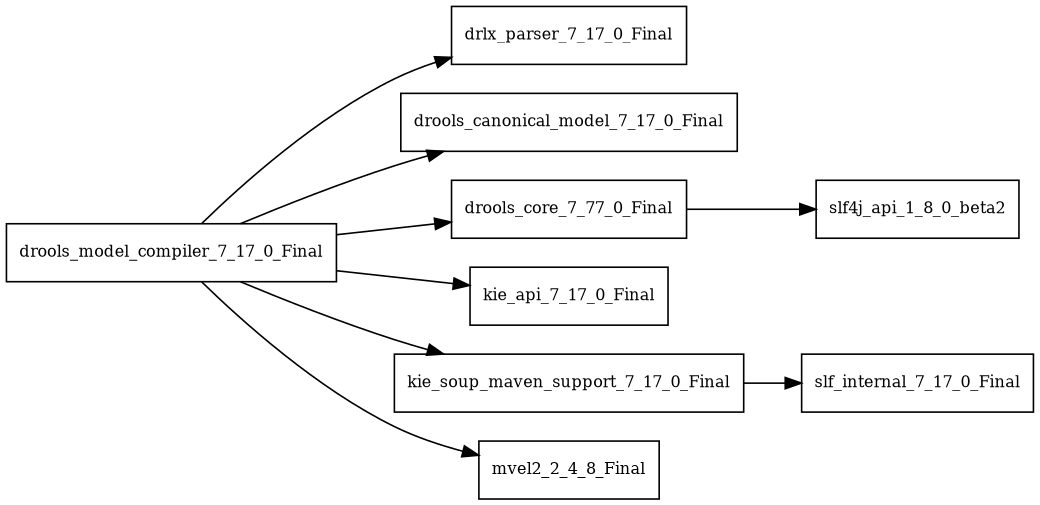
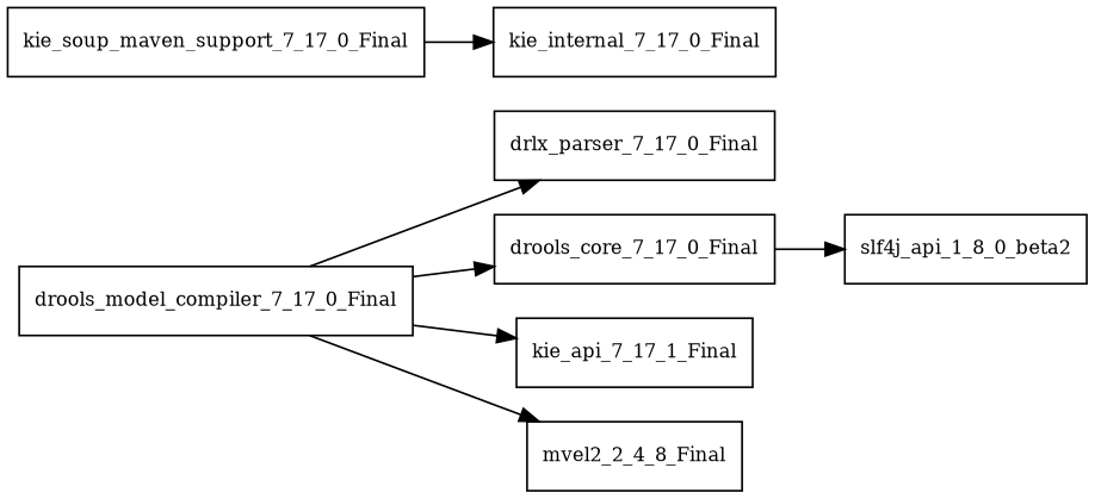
  digraph {
    rankdir=LR
    node [fontsize=10.0 shape=box]
    drools_model_compiler_7_17_0_Final
    drlx_parser_7_17_0_Final
-   drools_canonical_model_7_17_0_Final
-   drools_core_7_17_0_Final [label=drools_core_7_77_0_Final]
-   kie_api_7_17_0_Final
+   drools_core_7_17_0_Final
+   kie_api_7_17_0_Final [label=kie_api_7_17_1_Final]
    kie_soup_maven_support_7_17_0_Final
    n7 [label=mvel2_2_4_8_Final]
    slf4j_api_1_8_0_beta2
-   kie_internal_7_17_0_Final [label=slf_internal_7_17_0_Final]
+   kie_internal_7_17_0_Final
    drools_model_compiler_7_17_0_Final -> drlx_parser_7_17_0_Final
-   drools_model_compiler_7_17_0_Final -> drools_canonical_model_7_17_0_Final
    drools_model_compiler_7_17_0_Final -> drools_core_7_17_0_Final
    drools_model_compiler_7_17_0_Final -> kie_api_7_17_0_Final
-   drools_model_compiler_7_17_0_Final -> kie_soup_maven_support_7_17_0_Final
    drools_model_compiler_7_17_0_Final -> n7
    drools_core_7_17_0_Final -> slf4j_api_1_8_0_beta2
    kie_soup_maven_support_7_17_0_Final -> kie_internal_7_17_0_Final
  }
